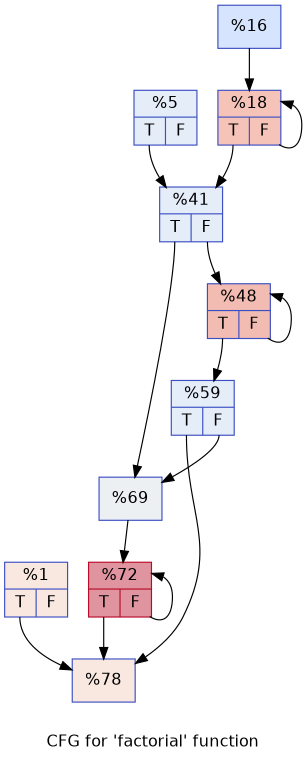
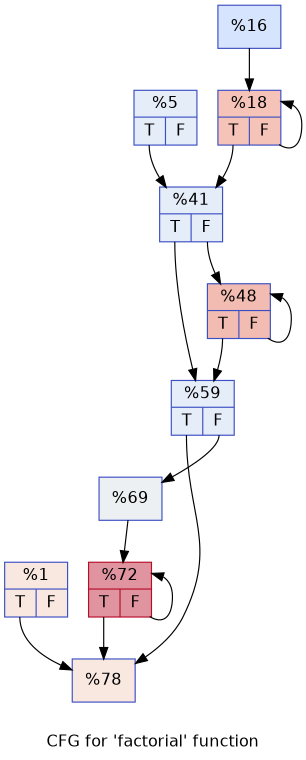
  digraph {
    fontname="DejaVu Sans"
    label="CFG for 'factorial' function"
    node [color="#3d50c3ff" fillcolor="#c5d6f270" fontname="DejaVu Sans" shape=record style=filled]
    edge [fontname="DejaVu Sans" tailport=s0]
    n1 [fillcolor="#f1ccb870" label="{%1|{<s0>T|<s1>F}}"]
    n2 [fillcolor="#f1ccb870" label="{%78}"]
    n3 [fillcolor="#d6dce470" label="{%69}"]
    n4 [color="#b70d28ff" fillcolor="#b70d2870" label="{%72|{<s0>T|<s1>F}}"]
    n5 [label="{%5|{<s0>T|<s1>F}}"]
    n6 [label="{%41|{<s0>T|<s1>F}}"]
    n7 [label="{%59|{<s0>T|<s1>F}}"]
    n8 [fillcolor="#e1675170" label="{%48|{<s0>T|<s1>F}}"]
    n9 [fillcolor="#a5c3fe70" label="{%16}"]
    n10 [fillcolor="#e8765c70" label="{%18|{<s0>T|<s1>F}}"]
    n1 -> n2
    n3 -> n4
    n4 -> n2
    n4 -> n4 [tailport=s1]
    n5 -> n6
-   n6 -> n3
+   n6 -> n7
    n6 -> n8 [tailport=s1]
    n7 -> n2
    n7 -> n3 [tailport=s1]
    n8 -> n7
    n8 -> n8 [tailport=s1]
    n9 -> n10
    n10 -> n6
    n10 -> n10 [tailport=s1]
  }
